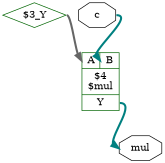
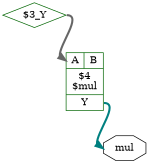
  digraph {
    rankdir=TB
    remincross=true
    node [color=black shape=octagon]
    edge [color=teal style="setlinewidth(3)" tailport=e]
-   n1 [fontcolor=black label=c]
    n2 [color=darkgreen label="{{<p4> A|<p5> B}|$4\n$mul|{<p6> Y}}" shape=record]
    n3 [fontcolor=black label=mul]
    n4 [color=darkgreen label="$3_Y" shape=diamond]
-   n1 -> n2 [headport="p5:w"]
    n2 -> n3 [headport=w tailport="p6:e"]
    n4 -> n2 [color=gray40 headport="p4:w"]
  }
